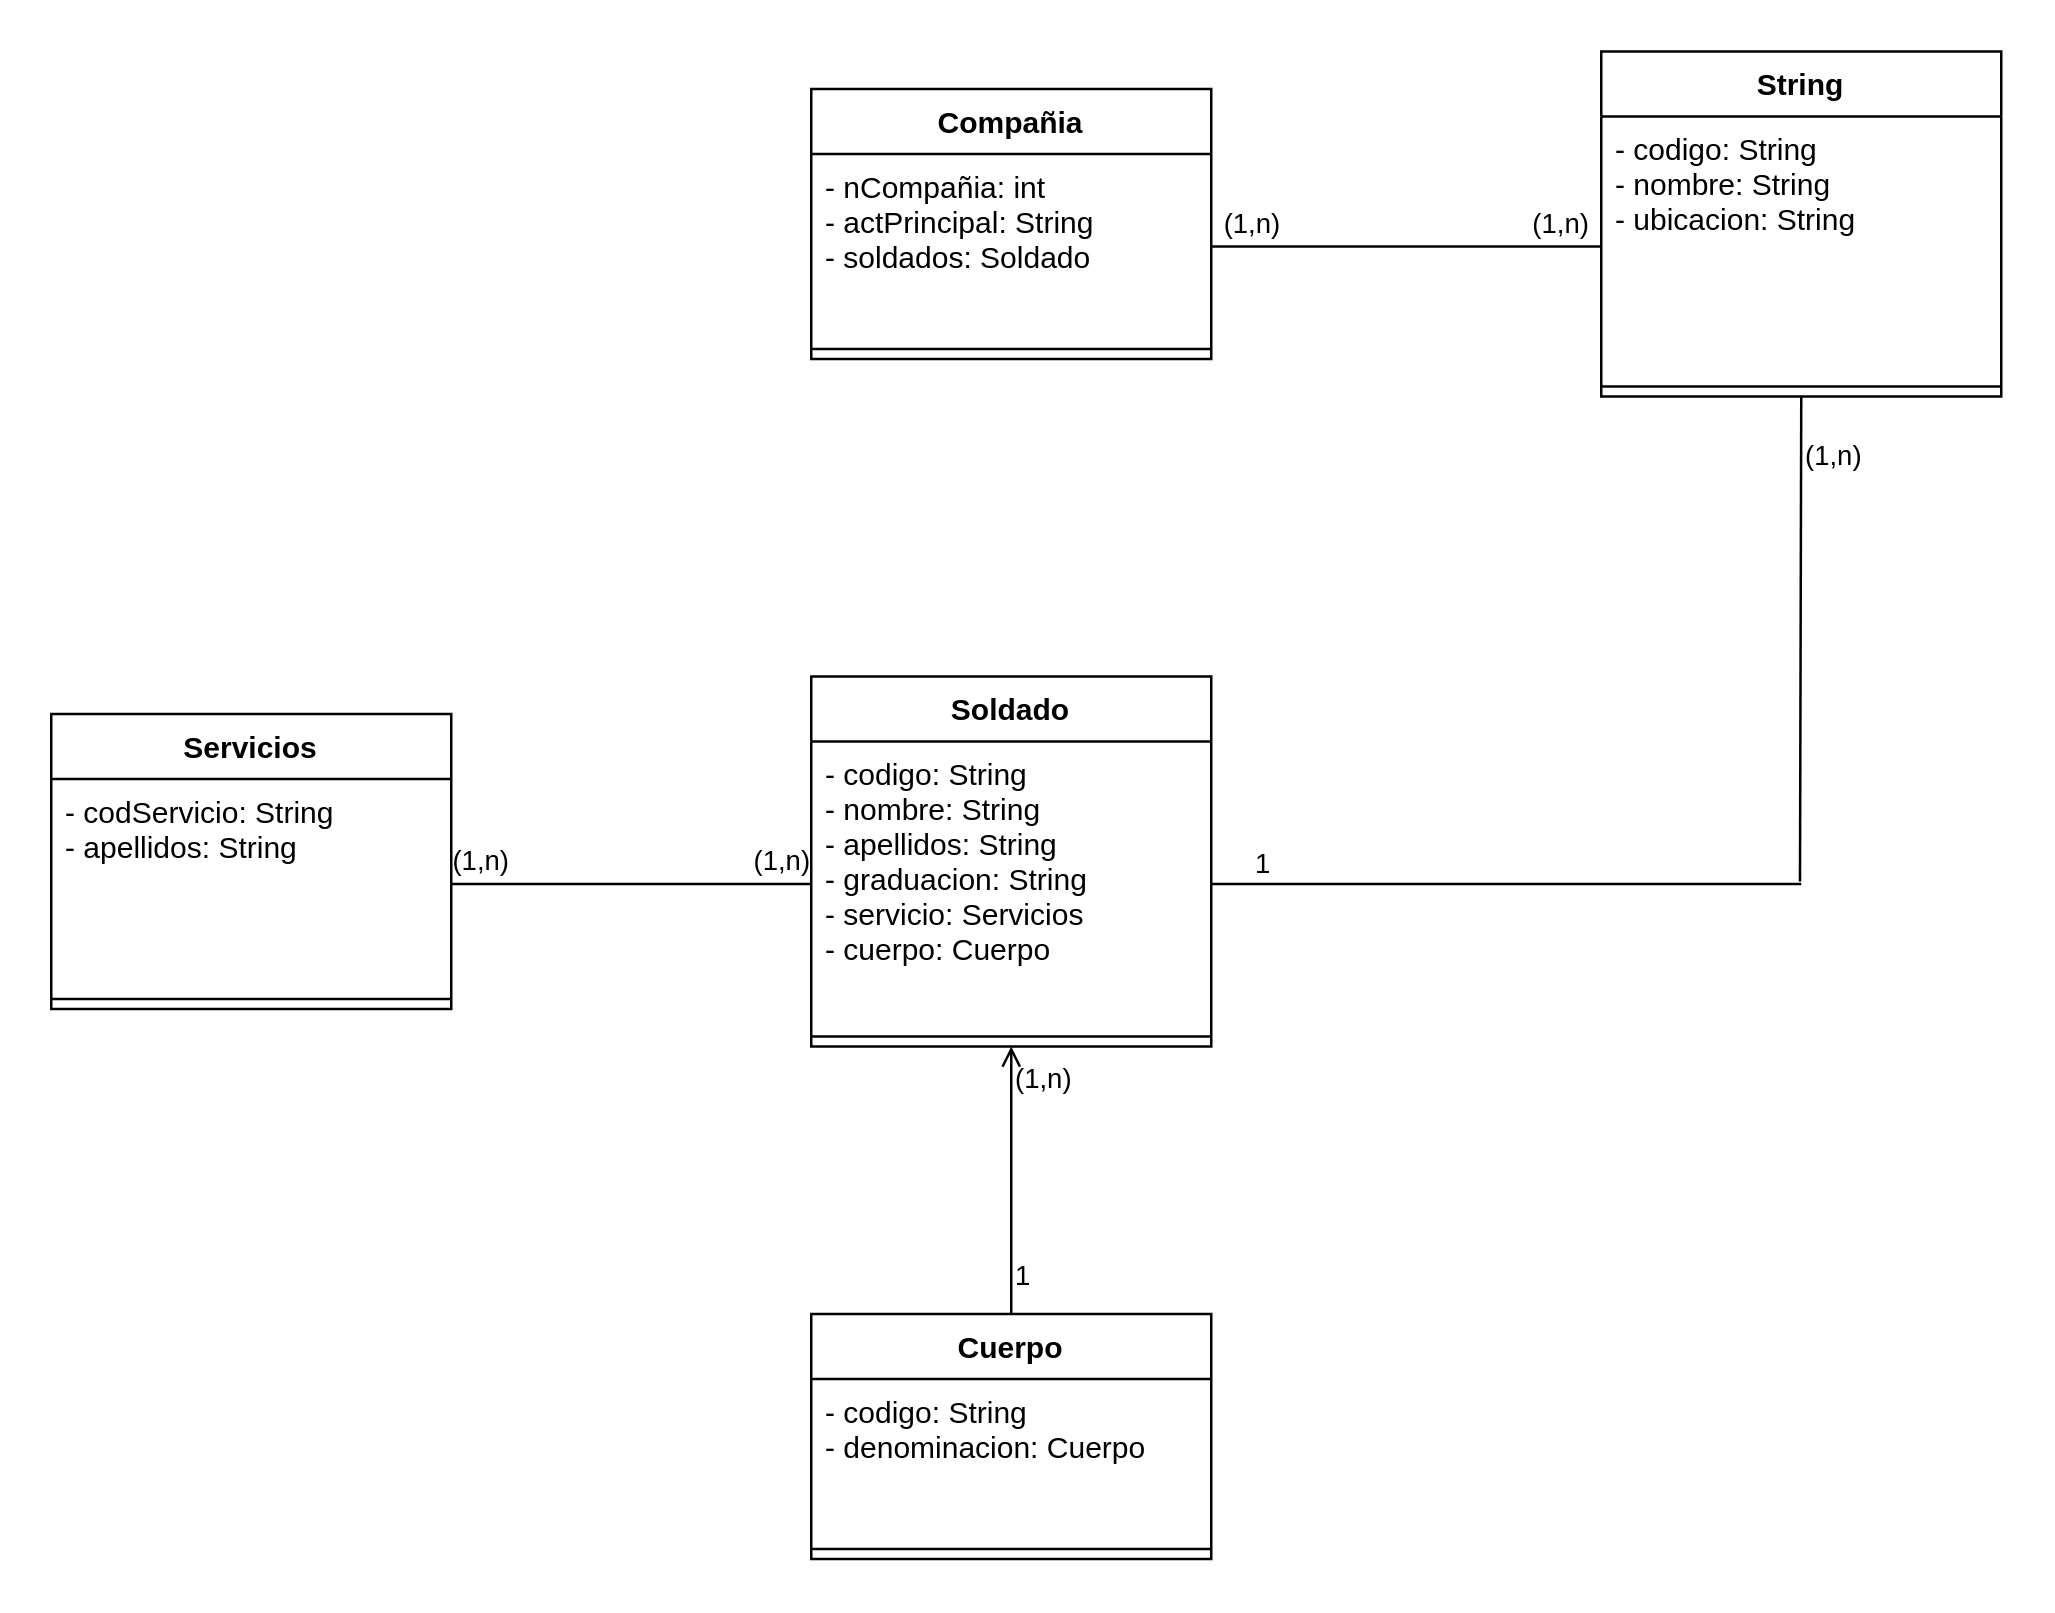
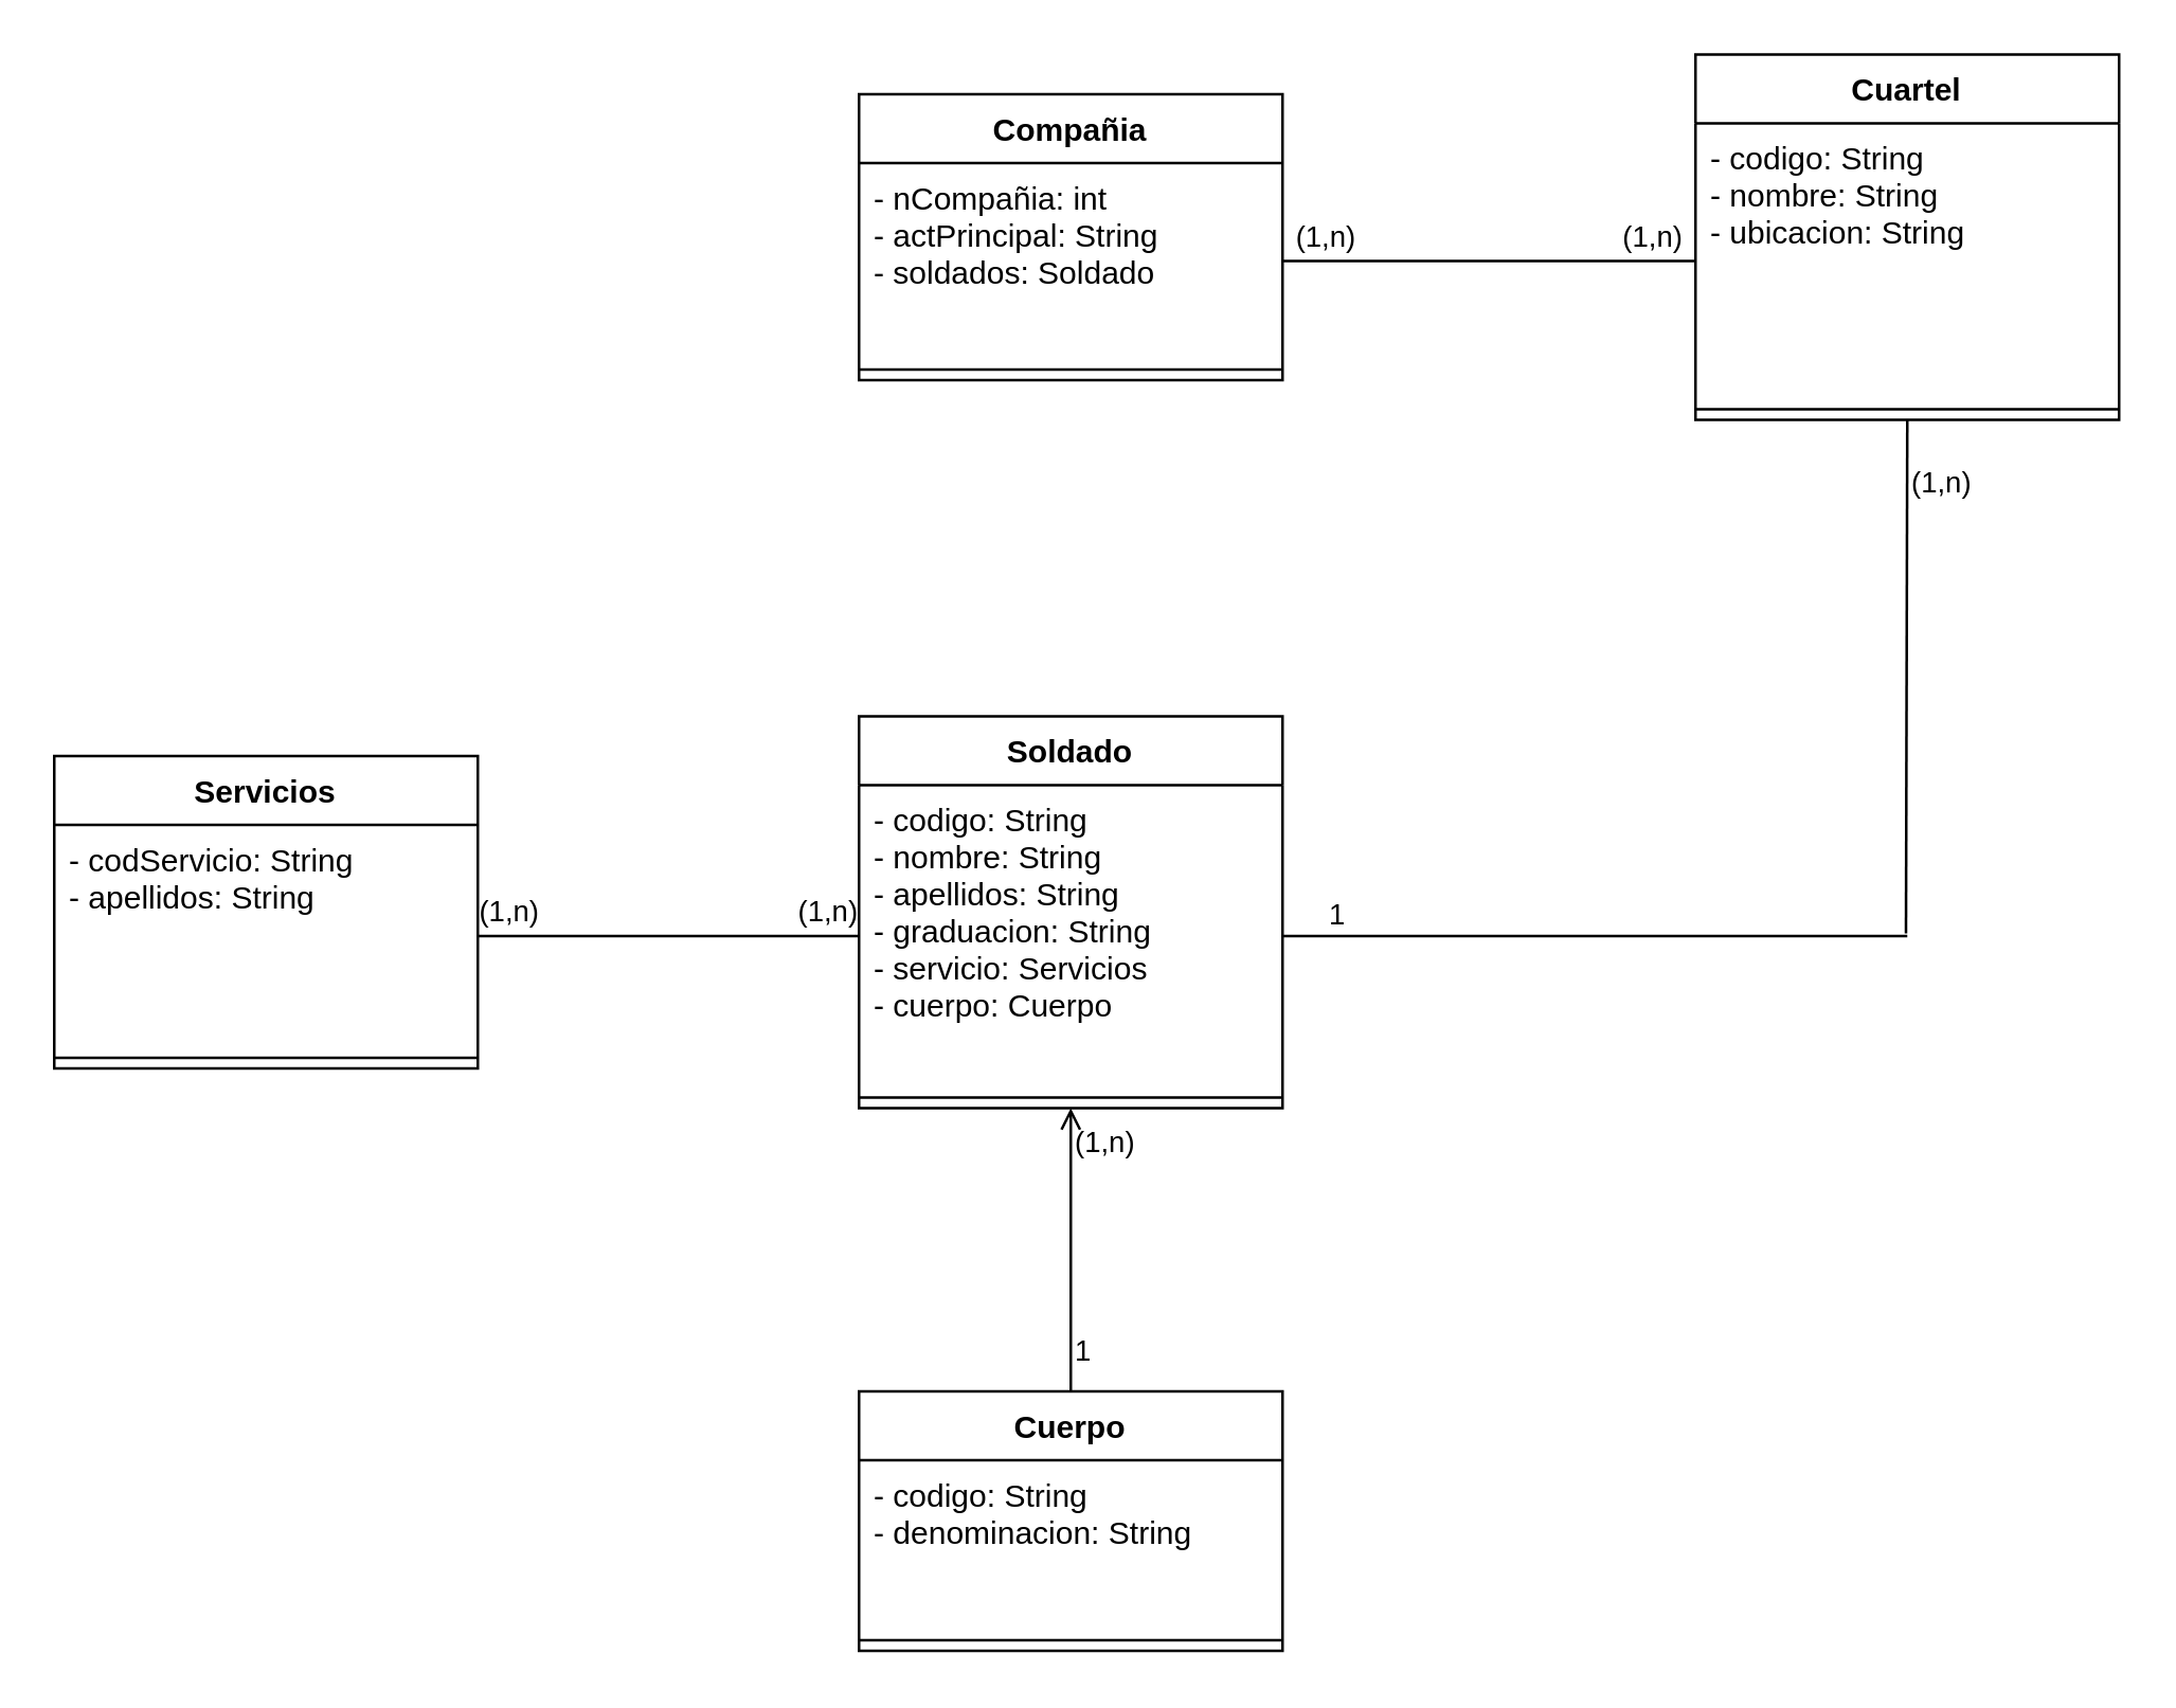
  <mxCell id="0" />
  <mxCell id="1" parent="0" />
  <mxCell id="2" value="Soldado" style="swimlane;fontStyle=1;align=center;verticalAlign=top;childLayout=stackLayout;horizontal=1;startSize=26;horizontalStack=0;resizeParent=1;resizeParentMax=0;resizeLast=0;collapsible=1;marginBottom=0;" vertex="1" parent="1"><mxGeometry x="324" y="270" width="160" height="148" as="geometry" /></mxCell>
  <mxCell id="3" value="- codigo: String&#10;- nombre: String&#10;- apellidos: String&#10;- graduacion: String&#10;- servicio: Servicios&#10;- cuerpo: Cuerpo&#10;&#10;&#10;" style="text;strokeColor=none;fillColor=none;align=left;verticalAlign=top;spacingLeft=4;spacingRight=4;overflow=hidden;rotatable=0;points=[[0,0.5],[1,0.5]];portConstraint=eastwest;" vertex="1" parent="2"><mxGeometry y="26" width="160" height="114" as="geometry" /></mxCell>
  <mxCell id="4" value="" style="line;strokeWidth=1;fillColor=none;align=left;verticalAlign=middle;spacingTop=-1;spacingLeft=3;spacingRight=3;rotatable=0;labelPosition=right;points=[];portConstraint=eastwest;" vertex="1" parent="2"><mxGeometry y="140" width="160" height="8" as="geometry" /></mxCell>
- <mxCell id="5" value="String" style="swimlane;fontStyle=1;align=center;verticalAlign=top;childLayout=stackLayout;horizontal=1;startSize=26;horizontalStack=0;resizeParent=1;resizeParentMax=0;resizeLast=0;collapsible=1;marginBottom=0;" vertex="1" parent="1"><mxGeometry x="640" y="20" width="160" height="138" as="geometry" /></mxCell>
+ <mxCell id="5" value="Cuartel" style="swimlane;fontStyle=1;align=center;verticalAlign=top;childLayout=stackLayout;horizontal=1;startSize=26;horizontalStack=0;resizeParent=1;resizeParentMax=0;resizeLast=0;collapsible=1;marginBottom=0;" vertex="1" parent="1"><mxGeometry x="640" y="20" width="160" height="138" as="geometry" /></mxCell>
  <mxCell id="6" value="- codigo: String&#10;- nombre: String&#10;- ubicacion: String&#10;" style="text;strokeColor=none;fillColor=none;align=left;verticalAlign=top;spacingLeft=4;spacingRight=4;overflow=hidden;rotatable=0;points=[[0,0.5],[1,0.5]];portConstraint=eastwest;" vertex="1" parent="5"><mxGeometry y="26" width="160" height="104" as="geometry" /></mxCell>
  <mxCell id="7" value="" style="line;strokeWidth=1;fillColor=none;align=left;verticalAlign=middle;spacingTop=-1;spacingLeft=3;spacingRight=3;rotatable=0;labelPosition=right;points=[];portConstraint=eastwest;" vertex="1" parent="5"><mxGeometry y="130" width="160" height="8" as="geometry" /></mxCell>
  <mxCell id="8" value="Cuerpo" style="swimlane;fontStyle=1;align=center;verticalAlign=top;childLayout=stackLayout;horizontal=1;startSize=26;horizontalStack=0;resizeParent=1;resizeParentMax=0;resizeLast=0;collapsible=1;marginBottom=0;" vertex="1" parent="1"><mxGeometry x="324" y="525" width="160" height="98" as="geometry" /></mxCell>
- <mxCell id="9" value="- codigo: String&#10;- denominacion: Cuerpo&#10;&#10;&#10;" style="text;strokeColor=none;fillColor=none;align=left;verticalAlign=top;spacingLeft=4;spacingRight=4;overflow=hidden;rotatable=0;points=[[0,0.5],[1,0.5]];portConstraint=eastwest;" vertex="1" parent="8"><mxGeometry y="26" width="160" height="64" as="geometry" /></mxCell>
+ <mxCell id="9" value="- codigo: String&#10;- denominacion: String&#10;&#10;&#10;" style="text;strokeColor=none;fillColor=none;align=left;verticalAlign=top;spacingLeft=4;spacingRight=4;overflow=hidden;rotatable=0;points=[[0,0.5],[1,0.5]];portConstraint=eastwest;" vertex="1" parent="8"><mxGeometry y="26" width="160" height="64" as="geometry" /></mxCell>
  <mxCell id="10" value="" style="line;strokeWidth=1;fillColor=none;align=left;verticalAlign=middle;spacingTop=-1;spacingLeft=3;spacingRight=3;rotatable=0;labelPosition=right;points=[];portConstraint=eastwest;" vertex="1" parent="8"><mxGeometry y="90" width="160" height="8" as="geometry" /></mxCell>
  <mxCell id="11" value="Compañia" style="swimlane;fontStyle=1;align=center;verticalAlign=top;childLayout=stackLayout;horizontal=1;startSize=26;horizontalStack=0;resizeParent=1;resizeParentMax=0;resizeLast=0;collapsible=1;marginBottom=0;" vertex="1" parent="1"><mxGeometry x="324" y="35" width="160" height="108" as="geometry" /></mxCell>
  <mxCell id="12" value="- nCompañia: int&#10;- actPrincipal: String&#10;- soldados: Soldado &#10;" style="text;strokeColor=none;fillColor=none;align=left;verticalAlign=top;spacingLeft=4;spacingRight=4;overflow=hidden;rotatable=0;points=[[0,0.5],[1,0.5]];portConstraint=eastwest;" vertex="1" parent="11"><mxGeometry y="26" width="160" height="74" as="geometry" /></mxCell>
  <mxCell id="13" value="" style="line;strokeWidth=1;fillColor=none;align=left;verticalAlign=middle;spacingTop=-1;spacingLeft=3;spacingRight=3;rotatable=0;labelPosition=right;points=[];portConstraint=eastwest;" vertex="1" parent="11"><mxGeometry y="100" width="160" height="8" as="geometry" /></mxCell>
  <mxCell id="14" value="Servicios" style="swimlane;fontStyle=1;align=center;verticalAlign=top;childLayout=stackLayout;horizontal=1;startSize=26;horizontalStack=0;resizeParent=1;resizeParentMax=0;resizeLast=0;collapsible=1;marginBottom=0;" vertex="1" parent="1"><mxGeometry x="20" y="285" width="160" height="118" as="geometry" /></mxCell>
  <mxCell id="15" value="- codServicio: String&#10;- apellidos: String&#10;" style="text;strokeColor=none;fillColor=none;align=left;verticalAlign=top;spacingLeft=4;spacingRight=4;overflow=hidden;rotatable=0;points=[[0,0.5],[1,0.5]];portConstraint=eastwest;" vertex="1" parent="14"><mxGeometry y="26" width="160" height="84" as="geometry" /></mxCell>
  <mxCell id="16" value="" style="line;strokeWidth=1;fillColor=none;align=left;verticalAlign=middle;spacingTop=-1;spacingLeft=3;spacingRight=3;rotatable=0;labelPosition=right;points=[];portConstraint=eastwest;" vertex="1" parent="14"><mxGeometry y="110" width="160" height="8" as="geometry" /></mxCell>
  <mxCell id="17" value="(1,n)&amp;nbsp;&amp;nbsp;&amp;nbsp;&amp;nbsp;&amp;nbsp;&amp;nbsp;&amp;nbsp;&amp;nbsp;&amp;nbsp;&amp;nbsp;&amp;nbsp;&amp;nbsp;&amp;nbsp;&amp;nbsp;&amp;nbsp;&amp;nbsp;&amp;nbsp;&amp;nbsp;&amp;nbsp;&amp;nbsp;&amp;nbsp;&amp;nbsp;&amp;nbsp;&amp;nbsp;&amp;nbsp;&amp;nbsp;&amp;nbsp;&amp;nbsp;&amp;nbsp;&amp;nbsp;&amp;nbsp;&amp;nbsp; (1,n)" style="endArrow=none;html=1;rounded=0;entryX=0;entryY=0.5;entryDx=0;entryDy=0;exitX=1;exitY=0.5;exitDx=0;exitDy=0;labelBackgroundColor=none;labelPosition=center;verticalLabelPosition=top;align=center;verticalAlign=bottom;" edge="1" parent="1" source="12" target="6"><mxGeometry width="50" height="50" relative="1" as="geometry"><mxPoint x="414" y="280" as="sourcePoint" /><mxPoint x="414" y="153" as="targetPoint" /></mxGeometry></mxCell>
  <mxCell id="18" value="(1,n)&amp;nbsp;&amp;nbsp;&amp;nbsp;&amp;nbsp;&amp;nbsp;&amp;nbsp;&amp;nbsp;&amp;nbsp;&amp;nbsp;&amp;nbsp;&amp;nbsp;&amp;nbsp;&amp;nbsp;&amp;nbsp;&amp;nbsp;&amp;nbsp;&amp;nbsp;&amp;nbsp;&amp;nbsp;&amp;nbsp;&amp;nbsp;&amp;nbsp;&amp;nbsp;&amp;nbsp;&amp;nbsp;&amp;nbsp;&amp;nbsp;&amp;nbsp;&amp;nbsp;&amp;nbsp;&amp;nbsp; (1,n)" style="endArrow=none;html=1;rounded=0;entryX=0;entryY=0.5;entryDx=0;entryDy=0;exitX=1;exitY=0.5;exitDx=0;exitDy=0;labelBackgroundColor=none;labelPosition=center;verticalLabelPosition=top;align=center;verticalAlign=bottom;" edge="1" parent="1" source="15" target="3"><mxGeometry width="50" height="50" relative="1" as="geometry"><mxPoint x="494" y="108" as="sourcePoint" /><mxPoint x="650" y="108" as="targetPoint" /></mxGeometry></mxCell>
  <mxCell id="19" value="&lt;div&gt;(1,n)&lt;/div&gt;&lt;div&gt;&lt;br&gt;&lt;/div&gt;&lt;div&gt;&lt;br&gt;&lt;/div&gt;&lt;div&gt;&lt;br&gt;&lt;/div&gt;&lt;div&gt;&lt;br&gt;&lt;/div&gt;&lt;div&gt;&lt;br&gt;&lt;/div&gt;&lt;div&gt;1&lt;br&gt;&lt;/div&gt;" style="endArrow=open;html=1;rounded=0;entryX=0.5;entryY=1;entryDx=0;entryDy=0;exitX=0.5;exitY=0;exitDx=0;exitDy=0;labelBackgroundColor=none;labelPosition=right;verticalLabelPosition=middle;align=left;verticalAlign=middle;" edge="1" parent="1" source="8" target="2"><mxGeometry width="50" height="50" relative="1" as="geometry"><mxPoint x="414" y="280" as="sourcePoint" /><mxPoint x="414" y="153" as="targetPoint" /></mxGeometry></mxCell>
  <mxCell id="20" value="1 &amp;nbsp; &amp;nbsp; &amp;nbsp; &amp;nbsp; &amp;nbsp; &amp;nbsp; &amp;nbsp; &amp;nbsp; &amp;nbsp; &amp;nbsp; &amp;nbsp; &amp;nbsp; &amp;nbsp;&amp;nbsp;&amp;nbsp;&amp;nbsp;&amp;nbsp;&amp;nbsp;&amp;nbsp;&amp;nbsp;&amp;nbsp;&amp;nbsp;&amp;nbsp;&amp;nbsp;&amp;nbsp; " style="endArrow=none;html=1;rounded=0;exitX=1;exitY=0.5;exitDx=0;exitDy=0;labelBackgroundColor=none;labelPosition=right;verticalLabelPosition=middle;align=left;verticalAlign=middle;" edge="1" parent="1" source="3"><mxGeometry x="-0.864" y="8" width="50" height="50" relative="1" as="geometry"><mxPoint x="540" y="382" as="sourcePoint" /><mxPoint x="720" y="353" as="targetPoint" /><mxPoint as="offset" /></mxGeometry></mxCell>
  <mxCell id="21" value="&lt;div&gt;(1,n)&lt;br&gt;&lt;/div&gt;&lt;div&gt;&lt;br&gt;&lt;/div&gt;&lt;div&gt;&lt;br&gt;&lt;/div&gt;&lt;div&gt;&lt;br&gt;&lt;/div&gt;&lt;div&gt;&lt;br&gt;&lt;/div&gt;&lt;div&gt;&lt;br&gt;&lt;/div&gt;&lt;div&gt;&lt;br&gt;&lt;/div&gt;&lt;div&gt;&lt;br&gt;&lt;/div&gt;&lt;div&gt;&lt;br&gt;&lt;/div&gt;&lt;div&gt;&lt;br&gt;&lt;/div&gt;&lt;div&gt;&lt;br&gt;&lt;/div&gt;&lt;div&gt;&lt;br&gt;&lt;/div&gt;" style="endArrow=none;html=1;rounded=0;entryX=0.5;entryY=1;entryDx=0;entryDy=0;exitX=0.5;exitY=0;exitDx=0;exitDy=0;labelBackgroundColor=none;labelPosition=right;verticalLabelPosition=middle;align=left;verticalAlign=middle;" edge="1" parent="1" target="5"><mxGeometry width="50" height="50" relative="1" as="geometry"><mxPoint x="719.5" y="352" as="sourcePoint" /><mxPoint x="719.5" y="225" as="targetPoint" /></mxGeometry></mxCell>
